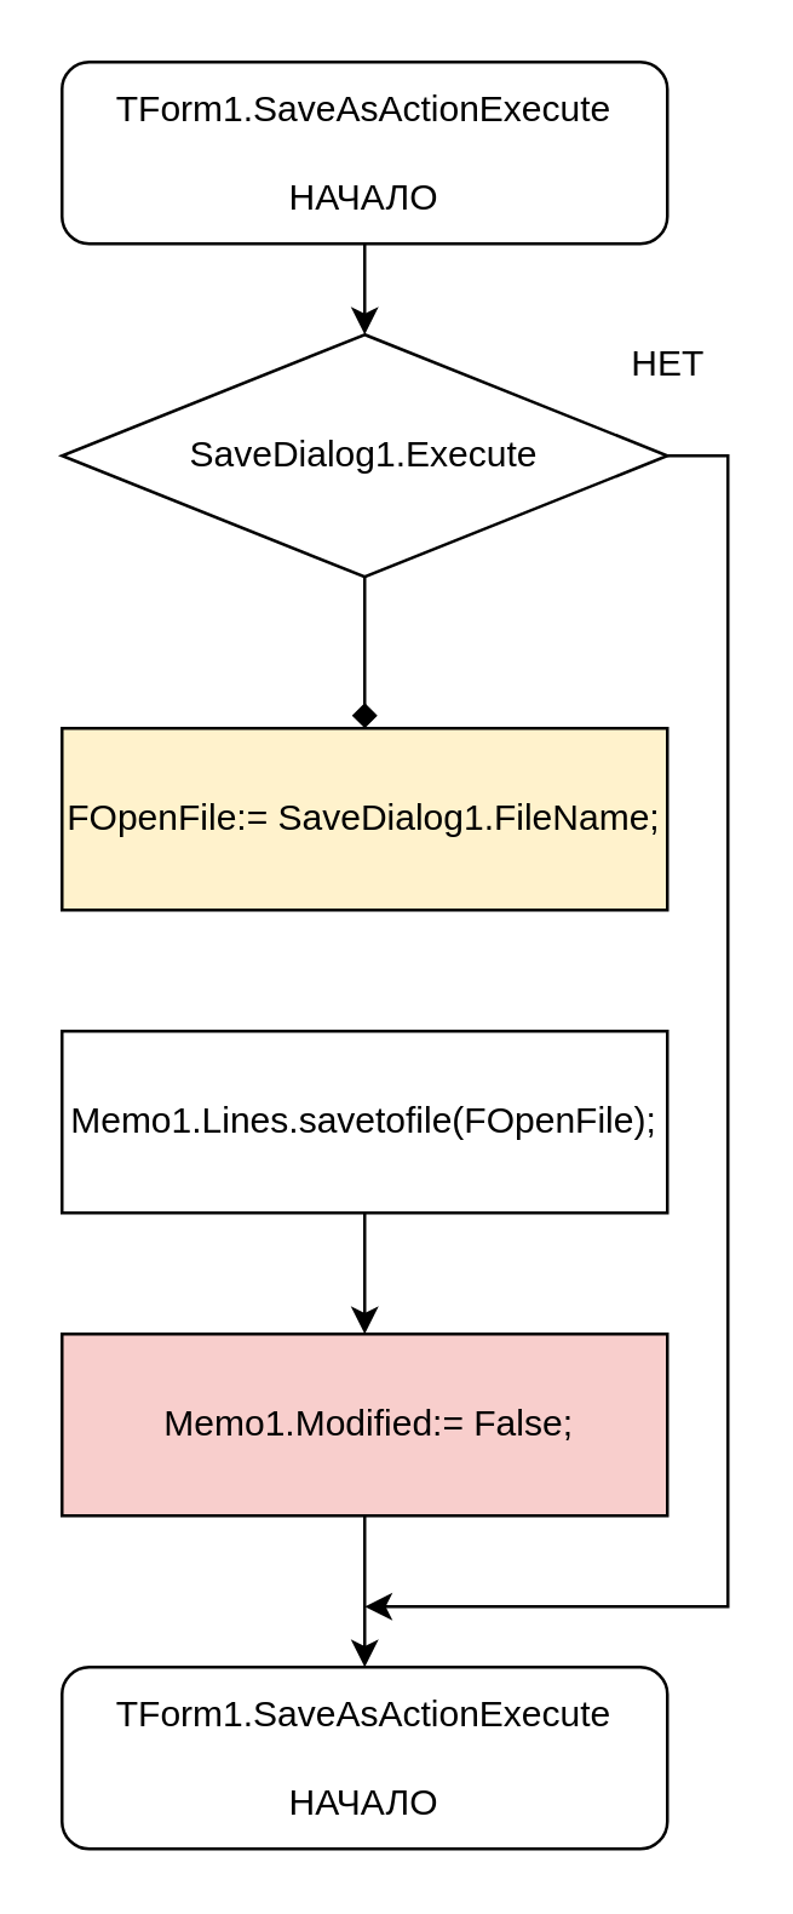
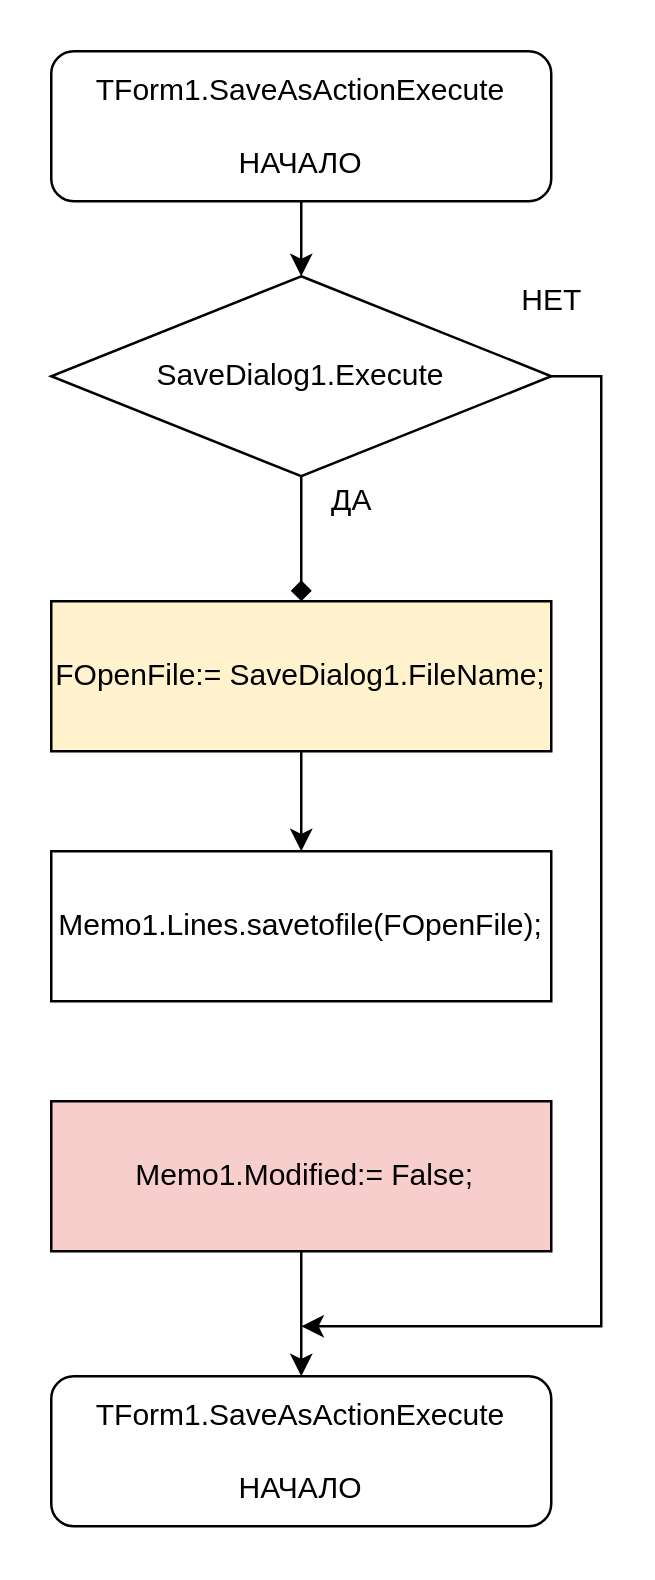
  <mxCell id="0" />
  <mxCell id="1" parent="0" />
  <mxCell id="2" style="edgeStyle=orthogonalEdgeStyle;rounded=0;orthogonalLoop=1;jettySize=auto;html=1;exitX=0.5;exitY=1;exitDx=0;exitDy=0;entryX=0.5;entryY=0;entryDx=0;entryDy=0;" edge="1" parent="1" source="3" target="6"><mxGeometry relative="1" as="geometry" /></mxCell>
  <mxCell id="3" value="TForm1.SaveAsActionExecute&lt;br&gt;&lt;br&gt;НАЧАЛО" style="rounded=1;whiteSpace=wrap;html=1;" vertex="1" parent="1"><mxGeometry x="20" y="20" width="200" height="60" as="geometry" /></mxCell>
  <mxCell id="4" style="edgeStyle=orthogonalEdgeStyle;rounded=0;orthogonalLoop=1;jettySize=auto;html=1;exitX=0.5;exitY=1;exitDx=0;exitDy=0;entryX=0.5;entryY=0;entryDx=0;entryDy=0;endArrow=diamond;" edge="1" parent="1" source="6" target="8"><mxGeometry relative="1" as="geometry" /></mxCell>
  <mxCell id="5" style="edgeStyle=orthogonalEdgeStyle;rounded=0;orthogonalLoop=1;jettySize=auto;html=1;exitX=1;exitY=0.5;exitDx=0;exitDy=0;" edge="1" parent="1" source="6"><mxGeometry relative="1" as="geometry"><mxPoint x="120" y="530" as="targetPoint" /><Array as="points"><mxPoint x="240" y="150" /><mxPoint x="240" y="530" /></Array></mxGeometry></mxCell>
  <mxCell id="6" value="SaveDialog1.Execute" style="rhombus;whiteSpace=wrap;html=1;" vertex="1" parent="1"><mxGeometry x="20" y="110" width="200" height="80" as="geometry" /></mxCell>
+ <mxCell id="7" style="edgeStyle=orthogonalEdgeStyle;rounded=0;orthogonalLoop=1;jettySize=auto;html=1;entryX=0.5;entryY=0;entryDx=0;entryDy=0;" edge="1" parent="1" source="8" target="12"><mxGeometry relative="1" as="geometry" /></mxCell>
  <mxCell id="8" value="FOpenFile:= SaveDialog1.FileName;" style="rounded=0;whiteSpace=wrap;html=1;fillColor=#fff2cc;" vertex="1" parent="1"><mxGeometry x="20" y="240" width="200" height="60" as="geometry" /></mxCell>
  <mxCell id="9" style="edgeStyle=orthogonalEdgeStyle;rounded=0;orthogonalLoop=1;jettySize=auto;html=1;exitX=0.5;exitY=1;exitDx=0;exitDy=0;entryX=0.5;entryY=0;entryDx=0;entryDy=0;" edge="1" parent="1" source="10" target="13"><mxGeometry relative="1" as="geometry" /></mxCell>
  <mxCell id="10" value="&amp;nbsp;Memo1.Modified:= False;" style="rounded=0;whiteSpace=wrap;html=1;fillColor=#f8cecc;" vertex="1" parent="1"><mxGeometry x="20" y="440" width="200" height="60" as="geometry" /></mxCell>
- <mxCell id="11" style="edgeStyle=orthogonalEdgeStyle;rounded=0;orthogonalLoop=1;jettySize=auto;html=1;exitX=0.5;exitY=1;exitDx=0;exitDy=0;entryX=0.5;entryY=0;entryDx=0;entryDy=0;" edge="1" parent="1" source="12" target="10"><mxGeometry relative="1" as="geometry" /></mxCell>
  <mxCell id="12" value="Memo1.Lines.savetofile(FOpenFile);" style="rounded=0;whiteSpace=wrap;html=1;" vertex="1" parent="1"><mxGeometry x="20" y="340" width="200" height="60" as="geometry" /></mxCell>
  <mxCell id="13" value="TForm1.SaveAsActionExecute&lt;br&gt;&lt;br&gt;НАЧАЛО" style="rounded=1;whiteSpace=wrap;html=1;" vertex="1" parent="1"><mxGeometry x="20" y="550" width="200" height="60" as="geometry" /></mxCell>
+ <mxCell id="14" value="ДА" style="text;html=1;align=center;verticalAlign=middle;resizable=0;points=[];autosize=1;strokeColor=none;" vertex="1" parent="1"><mxGeometry x="125" y="190" width="30" height="20" as="geometry" /></mxCell>
  <mxCell id="15" value="НЕТ" style="text;html=1;align=center;verticalAlign=middle;resizable=0;points=[];autosize=1;strokeColor=none;" vertex="1" parent="1"><mxGeometry x="200" y="110" width="40" height="20" as="geometry" /></mxCell>
